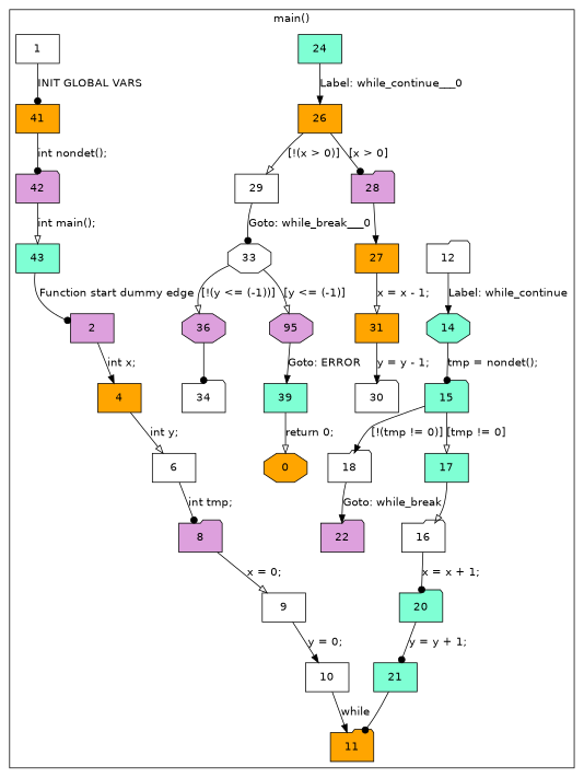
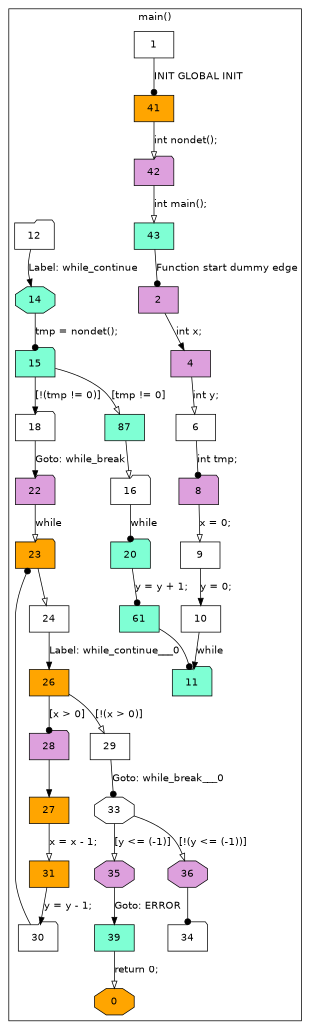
  digraph {
    fontname="DejaVu Sans"
    node [fillcolor=white fontname="DejaVu Sans" shape=box style=filled]
    edge [arrowhead=onormal fontname="DejaVu Sans"]
-   11 [fillcolor=orange shape=folder]
+   11 [fillcolor=aquamarine shape=folder]
    12 [shape=folder]
    15 [fillcolor=aquamarine shape=folder]
    18 [shape=folder]
-   17 [fillcolor=aquamarine]
-   24 [fillcolor=aquamarine]
+   17 [fillcolor=aquamarine label=87]
+   23 [fillcolor=orange shape=folder]
+   24
    26 [fillcolor=orange]
    29
    28 [fillcolor=plum shape=folder]
    33 [shape=octagon]
    36 [fillcolor=plum shape=octagon]
-   35 [fillcolor=plum shape=octagon label=95]
+   35 [fillcolor=plum shape=octagon]
    1
    41 [fillcolor=orange]
    42 [fillcolor=plum shape=folder]
    43 [fillcolor=aquamarine]
    2 [fillcolor=plum]
-   4 [fillcolor=orange]
+   4 [fillcolor=plum]
    6
    8 [fillcolor=plum shape=folder]
    9
    10
    14 [fillcolor=aquamarine shape=octagon]
    22 [fillcolor=plum shape=folder]
    16 [shape=folder]
    20 [fillcolor=aquamarine shape=folder]
-   21 [fillcolor=aquamarine]
+   21 [fillcolor=aquamarine label=61]
    27 [fillcolor=orange]
    31 [fillcolor=orange]
    n31 [label=30 shape=folder]
    34 [shape=folder]
    39 [fillcolor=aquamarine]
    0 [fillcolor=orange shape=octagon]
    subgraph cluster_1 {
      label="main()"
      11
      12
      15
      18
      17
+     23
      24
      26
      29
      28
      33
      36
      35
      1
      41
      42
      43
      2
      4
      6
      8
      9
      10
      14
      22
      16
      20
      21
      27
      31
      n31
      34
      39
      0
    }
    12 -> 14 [arrowhead=normal label="Label: while_continue"]
    15 -> 18 [arrowhead=normal label="[!(tmp != 0)]"]
    15 -> 17 [label="[tmp != 0]"]
    18 -> 22 [arrowhead=normal label="Goto: while_break"]
    17 -> 16
+   23 -> 24
    24 -> 26 [arrowhead=normal label="Label: while_continue___0"]
    26 -> 29 [label="[!(x > 0)]"]
    26 -> 28 [arrowhead=dot label="[x > 0]"]
    29 -> 33 [arrowhead=dot label="Goto: while_break___0"]
    28 -> 27 [arrowhead=normal]
    33 -> 36 [label="[!(y <= (-1))]"]
    33 -> 35 [label="[y <= (-1)]"]
    36 -> 34 [arrowhead=dot]
    35 -> 39 [arrowhead=normal label="Goto: ERROR"]
-   1 -> 41 [arrowhead=dot label="INIT GLOBAL VARS"]
-   41 -> 42 [arrowhead=dot label="int nondet();"]
+   1 -> 41 [arrowhead=dot label="INIT GLOBAL INIT"]
+   41 -> 42 [label="int nondet();"]
    42 -> 43 [label="int main();"]
    43 -> 2 [arrowhead=dot label="Function start dummy edge"]
    2 -> 4 [arrowhead=normal label="int x;"]
    4 -> 6 [label="int y;"]
    6 -> 8 [arrowhead=dot label="int tmp;"]
    8 -> 9 [label="x = 0;"]
    9 -> 10 [arrowhead=normal label="y = 0;"]
    10 -> 11 [arrowhead=normal label=while]
    14 -> 15 [arrowhead=dot label="tmp = nondet();"]
-   16 -> 20 [arrowhead=dot label="x = x + 1;"]
+   22 -> 23 [label=while]
+   16 -> 20 [arrowhead=dot label=while]
    20 -> 21 [arrowhead=dot label="y = y + 1;"]
    21 -> 11 [arrowhead=dot]
    27 -> 31 [label="x = x - 1;"]
    31 -> n31 [arrowhead=normal label="y = y - 1;"]
+   n31 -> 23 [arrowhead=dot]
    39 -> 0 [label="return 0;"]
  }
